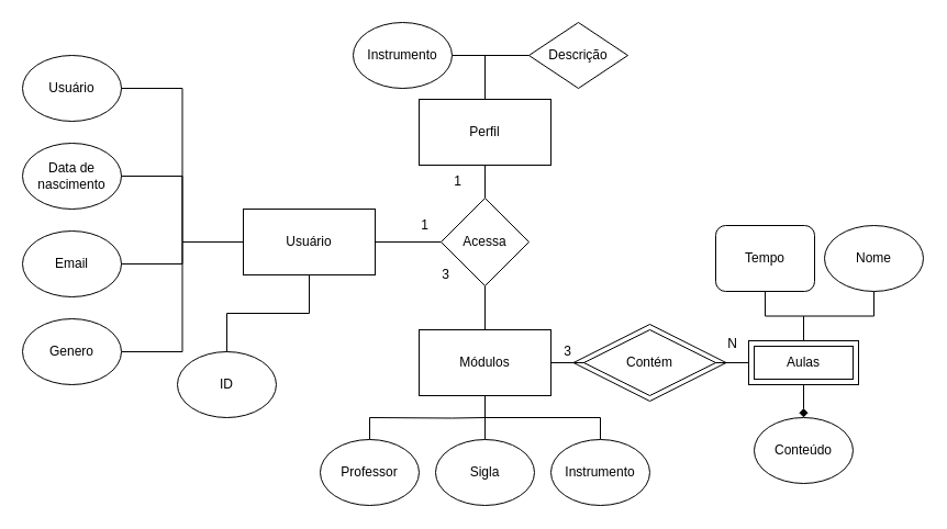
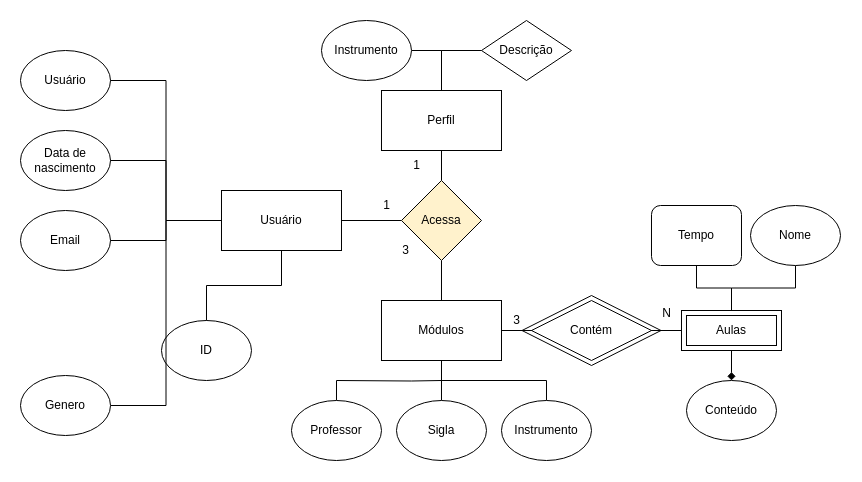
  <mxCell id="0" />
  <mxCell id="1" parent="0" />
  <mxCell id="2" value="Relationship" style="shape=rhombus;perimeter=rhombusPerimeter;whiteSpace=wrap;html=1;align=center;" vertex="1" parent="1"><mxGeometry x="521.5" y="295" width="139" height="70" as="geometry" /></mxCell>
  <mxCell id="3" value="Usuário" style="ellipse;whiteSpace=wrap;html=1;" vertex="1" parent="1"><mxGeometry x="20" y="50" width="90" height="60" as="geometry" /></mxCell>
  <mxCell id="4" value="Data de nascimento" style="ellipse;whiteSpace=wrap;html=1;" vertex="1" parent="1"><mxGeometry x="20" y="130" width="90" height="60" as="geometry" /></mxCell>
  <mxCell id="5" value="Email" style="ellipse;whiteSpace=wrap;html=1;" vertex="1" parent="1"><mxGeometry x="20" y="210" width="90" height="60" as="geometry" /></mxCell>
  <mxCell id="6" value="ID" style="ellipse;whiteSpace=wrap;html=1;" vertex="1" parent="1"><mxGeometry x="160.99" y="320" width="90" height="60" as="geometry" /></mxCell>
  <mxCell id="7" value="Descrição" style="rhombus;whiteSpace=wrap;html=1;" vertex="1" parent="1"><mxGeometry x="480.99" y="20" width="90" height="60" as="geometry" /></mxCell>
  <mxCell id="8" style="edgeStyle=orthogonalEdgeStyle;rounded=0;orthogonalLoop=1;jettySize=auto;html=1;entryX=0;entryY=0.5;entryDx=0;entryDy=0;entryPerimeter=0;endArrow=none;endFill=0;" edge="1" parent="1" source="12" target="29"><mxGeometry relative="1" as="geometry"><mxPoint x="640.99" y="330" as="targetPoint" /></mxGeometry></mxCell>
  <mxCell id="9" style="edgeStyle=orthogonalEdgeStyle;rounded=0;orthogonalLoop=1;jettySize=auto;html=1;entryX=0.5;entryY=0;entryDx=0;entryDy=0;endArrow=none;endFill=0;" edge="1" parent="1" target="32"><mxGeometry relative="1" as="geometry"><mxPoint x="441" y="380" as="sourcePoint" /></mxGeometry></mxCell>
  <mxCell id="10" style="edgeStyle=orthogonalEdgeStyle;rounded=0;orthogonalLoop=1;jettySize=auto;html=1;endArrow=none;endFill=0;" edge="1" parent="1" source="12" target="33"><mxGeometry relative="1" as="geometry" /></mxCell>
  <mxCell id="11" style="edgeStyle=orthogonalEdgeStyle;rounded=0;orthogonalLoop=1;jettySize=auto;html=1;endArrow=none;endFill=0;" edge="1" parent="1" source="12" target="31"><mxGeometry relative="1" as="geometry" /></mxCell>
  <mxCell id="12" value="Módulos" style="rounded=0;whiteSpace=wrap;html=1;" vertex="1" parent="1"><mxGeometry x="380.99" y="300" width="120" height="60" as="geometry" /></mxCell>
  <mxCell id="13" style="edgeStyle=orthogonalEdgeStyle;rounded=0;orthogonalLoop=1;jettySize=auto;html=1;entryX=1;entryY=0.5;entryDx=0;entryDy=0;endArrow=none;endFill=0;" edge="1" parent="1" source="15" target="30"><mxGeometry relative="1" as="geometry" /></mxCell>
  <mxCell id="14" style="edgeStyle=orthogonalEdgeStyle;rounded=0;orthogonalLoop=1;jettySize=auto;html=1;entryX=0;entryY=0.5;entryDx=0;entryDy=0;endArrow=none;endFill=0;" edge="1" parent="1" source="15" target="7"><mxGeometry relative="1" as="geometry" /></mxCell>
  <mxCell id="15" value="Perfil" style="rounded=0;whiteSpace=wrap;html=1;" vertex="1" parent="1"><mxGeometry x="380.99" y="90" width="120" height="60" as="geometry" /></mxCell>
  <mxCell id="16" style="edgeStyle=orthogonalEdgeStyle;rounded=0;orthogonalLoop=1;jettySize=auto;html=1;entryX=1;entryY=0.5;entryDx=0;entryDy=0;endArrow=none;endFill=0;" edge="1" parent="1" source="21" target="5"><mxGeometry relative="1" as="geometry"><mxPoint x="160.99" y="130" as="targetPoint" /></mxGeometry></mxCell>
  <mxCell id="17" style="edgeStyle=orthogonalEdgeStyle;rounded=0;orthogonalLoop=1;jettySize=auto;html=1;entryX=1;entryY=0.5;entryDx=0;entryDy=0;endArrow=none;endFill=0;" edge="1" parent="1" source="21" target="36"><mxGeometry relative="1" as="geometry"><mxPoint x="160.99" y="290" as="targetPoint" /></mxGeometry></mxCell>
  <mxCell id="18" style="edgeStyle=orthogonalEdgeStyle;rounded=0;orthogonalLoop=1;jettySize=auto;html=1;entryX=0.5;entryY=0;entryDx=0;entryDy=0;endArrow=none;endFill=0;" edge="1" parent="1" source="21" target="6"><mxGeometry relative="1" as="geometry" /></mxCell>
  <mxCell id="19" style="edgeStyle=orthogonalEdgeStyle;rounded=0;orthogonalLoop=1;jettySize=auto;html=1;entryX=0;entryY=0.5;entryDx=0;entryDy=0;endArrow=none;endFill=0;" edge="1" parent="1" source="21" target="25"><mxGeometry relative="1" as="geometry" /></mxCell>
  <mxCell id="20" style="edgeStyle=orthogonalEdgeStyle;rounded=0;orthogonalLoop=1;jettySize=auto;html=1;entryX=1;entryY=0.5;entryDx=0;entryDy=0;endArrow=none;endFill=0;" edge="1" parent="1" source="21" target="3"><mxGeometry relative="1" as="geometry" /></mxCell>
  <mxCell id="21" value="Usuário" style="rounded=0;whiteSpace=wrap;html=1;" vertex="1" parent="1"><mxGeometry x="220.99" y="190" width="120" height="60" as="geometry" /></mxCell>
  <mxCell id="22" style="edgeStyle=orthogonalEdgeStyle;rounded=0;orthogonalLoop=1;jettySize=auto;html=1;entryX=1;entryY=0.5;entryDx=0;entryDy=0;endArrow=none;endFill=0;" edge="1" parent="1" source="21" target="4"><mxGeometry relative="1" as="geometry"><mxPoint x="160" y="220.02" as="targetPoint" /></mxGeometry></mxCell>
  <mxCell id="23" style="edgeStyle=orthogonalEdgeStyle;rounded=0;orthogonalLoop=1;jettySize=auto;html=1;entryX=0.5;entryY=1;entryDx=0;entryDy=0;endArrow=none;endFill=0;" edge="1" parent="1" source="25" target="15"><mxGeometry relative="1" as="geometry" /></mxCell>
  <mxCell id="24" style="edgeStyle=orthogonalEdgeStyle;rounded=0;orthogonalLoop=1;jettySize=auto;html=1;entryX=0.5;entryY=0;entryDx=0;entryDy=0;endArrow=none;endFill=0;exitX=0.5;exitY=1;exitDx=0;exitDy=0;" edge="1" parent="1" source="25" target="12"><mxGeometry relative="1" as="geometry"><mxPoint x="430.99" y="260" as="sourcePoint" /><mxPoint x="430.99" y="300" as="targetPoint" /></mxGeometry></mxCell>
- <mxCell id="25" value="Acessa" style="rhombus;whiteSpace=wrap;html=1;" vertex="1" parent="1"><mxGeometry x="400.99" y="180" width="80" height="80" as="geometry" /></mxCell>
+ <mxCell id="25" value="Acessa" style="rhombus;whiteSpace=wrap;html=1;fillColor=#fff2cc;" vertex="1" parent="1"><mxGeometry x="400.99" y="180" width="80" height="80" as="geometry" /></mxCell>
  <mxCell id="26" style="edgeStyle=orthogonalEdgeStyle;rounded=0;orthogonalLoop=1;jettySize=auto;html=1;entryX=0.5;entryY=1;entryDx=0;entryDy=0;endArrow=none;endFill=0;" edge="1" parent="1" source="29" target="35"><mxGeometry relative="1" as="geometry" /></mxCell>
  <mxCell id="27" style="edgeStyle=orthogonalEdgeStyle;rounded=0;orthogonalLoop=1;jettySize=auto;html=1;entryX=0.5;entryY=1;entryDx=0;entryDy=0;endArrow=none;endFill=0;" edge="1" parent="1" source="29" target="34"><mxGeometry relative="1" as="geometry" /></mxCell>
  <mxCell id="28" style="edgeStyle=orthogonalEdgeStyle;rounded=0;orthogonalLoop=1;jettySize=auto;html=1;entryX=0.5;entryY=0;entryDx=0;entryDy=0;endArrow=diamond;" edge="1" parent="1" source="29" target="43"><mxGeometry relative="1" as="geometry" /></mxCell>
  <mxCell id="29" value="Aulas" style="shape=ext;margin=3;double=1;whiteSpace=wrap;html=1;align=center;" vertex="1" parent="1"><mxGeometry x="680.99" y="310" width="100" height="40" as="geometry" /></mxCell>
  <mxCell id="30" value="Instrumento" style="ellipse;whiteSpace=wrap;html=1;" vertex="1" parent="1"><mxGeometry x="320.99" y="20" width="90" height="60" as="geometry" /></mxCell>
  <mxCell id="31" value="Instrumento" style="ellipse;whiteSpace=wrap;html=1;" vertex="1" parent="1"><mxGeometry x="500.99" y="400" width="90" height="60" as="geometry" /></mxCell>
  <mxCell id="32" value="Professor" style="ellipse;whiteSpace=wrap;html=1;" vertex="1" parent="1"><mxGeometry x="290.99" y="400" width="90" height="60" as="geometry" /></mxCell>
  <mxCell id="33" value="Sigla" style="ellipse;whiteSpace=wrap;html=1;" vertex="1" parent="1"><mxGeometry x="395.99" y="400" width="90" height="60" as="geometry" /></mxCell>
  <mxCell id="34" value="Nome" style="ellipse;whiteSpace=wrap;html=1;" vertex="1" parent="1"><mxGeometry x="750" y="205" width="90" height="60" as="geometry" /></mxCell>
  <mxCell id="35" value="Tempo" style="whiteSpace=wrap;html=1;rounded=1;" vertex="1" parent="1"><mxGeometry x="650.99" y="205" width="90" height="60" as="geometry" /></mxCell>
- <mxCell id="36" value="Genero" style="ellipse;whiteSpace=wrap;html=1;" vertex="1" parent="1"><mxGeometry x="20" y="290" width="90" height="60" as="geometry" /></mxCell>
+ <mxCell id="36" value="Genero" style="ellipse;whiteSpace=wrap;html=1;" vertex="1" parent="1"><mxGeometry x="20" y="375" width="90" height="60" as="geometry" /></mxCell>
  <mxCell id="37" value="1" style="text;html=1;align=center;verticalAlign=middle;resizable=0;points=[];autosize=1;strokeColor=none;fillColor=none;" vertex="1" parent="1"><mxGeometry x="370.99" y="190" width="30" height="30" as="geometry" /></mxCell>
  <mxCell id="38" value="3" style="text;html=1;align=center;verticalAlign=middle;resizable=0;points=[];autosize=1;strokeColor=none;fillColor=none;" vertex="1" parent="1"><mxGeometry x="390" y="235" width="30" height="30" as="geometry" /></mxCell>
  <mxCell id="39" value="3" style="text;html=1;align=center;verticalAlign=middle;resizable=0;points=[];autosize=1;strokeColor=none;fillColor=none;" vertex="1" parent="1"><mxGeometry x="500.99" y="305" width="30" height="30" as="geometry" /></mxCell>
  <mxCell id="40" value="N" style="text;html=1;align=center;verticalAlign=middle;resizable=0;points=[];autosize=1;strokeColor=none;fillColor=none;" vertex="1" parent="1"><mxGeometry x="650.99" y="298" width="30" height="30" as="geometry" /></mxCell>
  <mxCell id="41" value="1" style="text;html=1;align=center;verticalAlign=middle;resizable=0;points=[];autosize=1;strokeColor=none;fillColor=none;" vertex="1" parent="1"><mxGeometry x="400.99" y="150" width="30" height="30" as="geometry" /></mxCell>
  <mxCell id="42" value="Contém" style="shape=rhombus;perimeter=rhombusPerimeter;whiteSpace=wrap;html=1;align=center;" vertex="1" parent="1"><mxGeometry x="531" y="300" width="120" height="60" as="geometry" /></mxCell>
  <mxCell id="43" value="Conteúdo" style="ellipse;whiteSpace=wrap;html=1;" vertex="1" parent="1"><mxGeometry x="685.99" y="380" width="90" height="60" as="geometry" /></mxCell>
